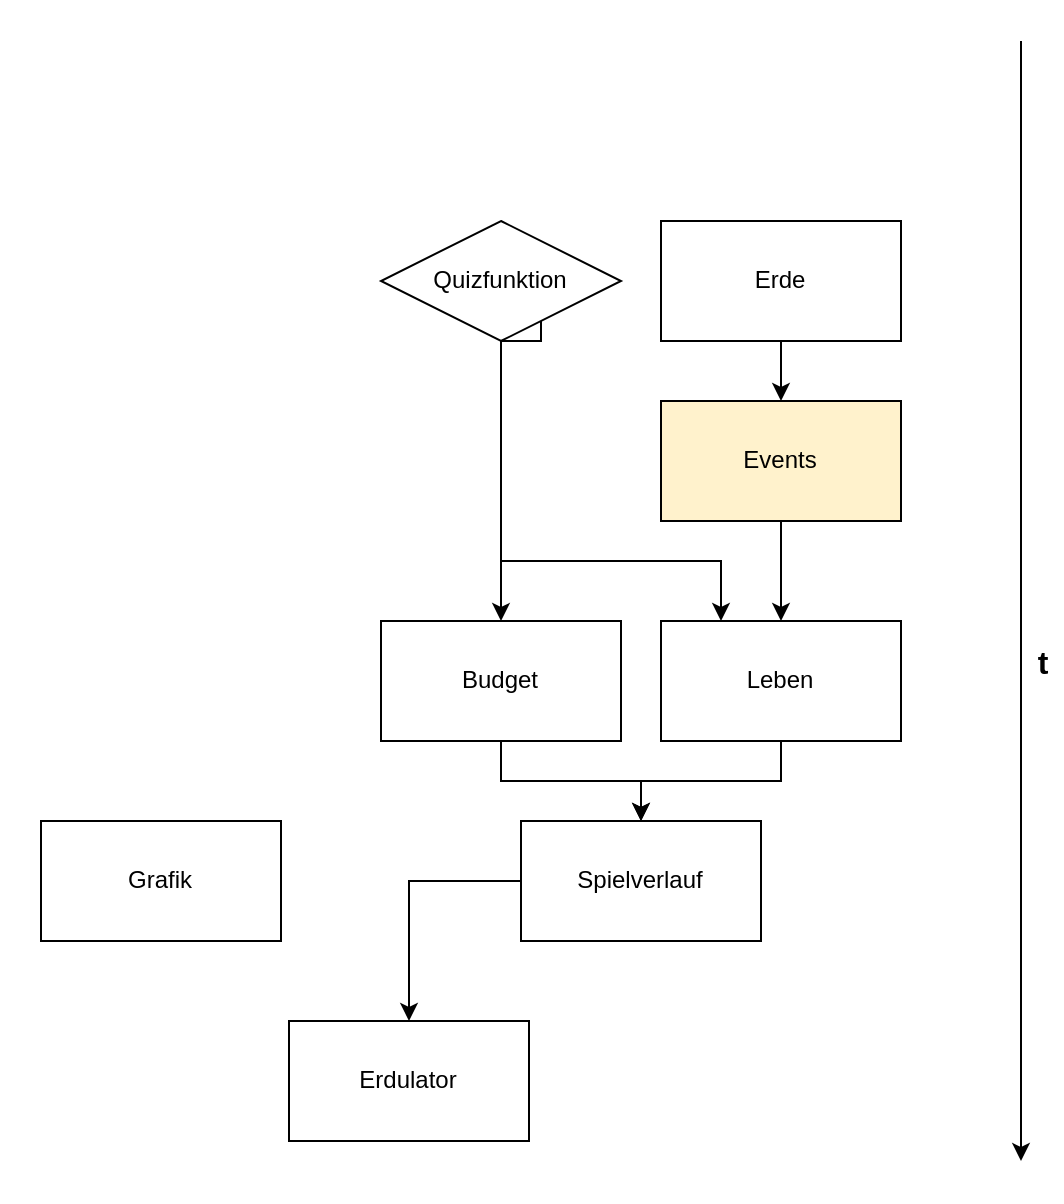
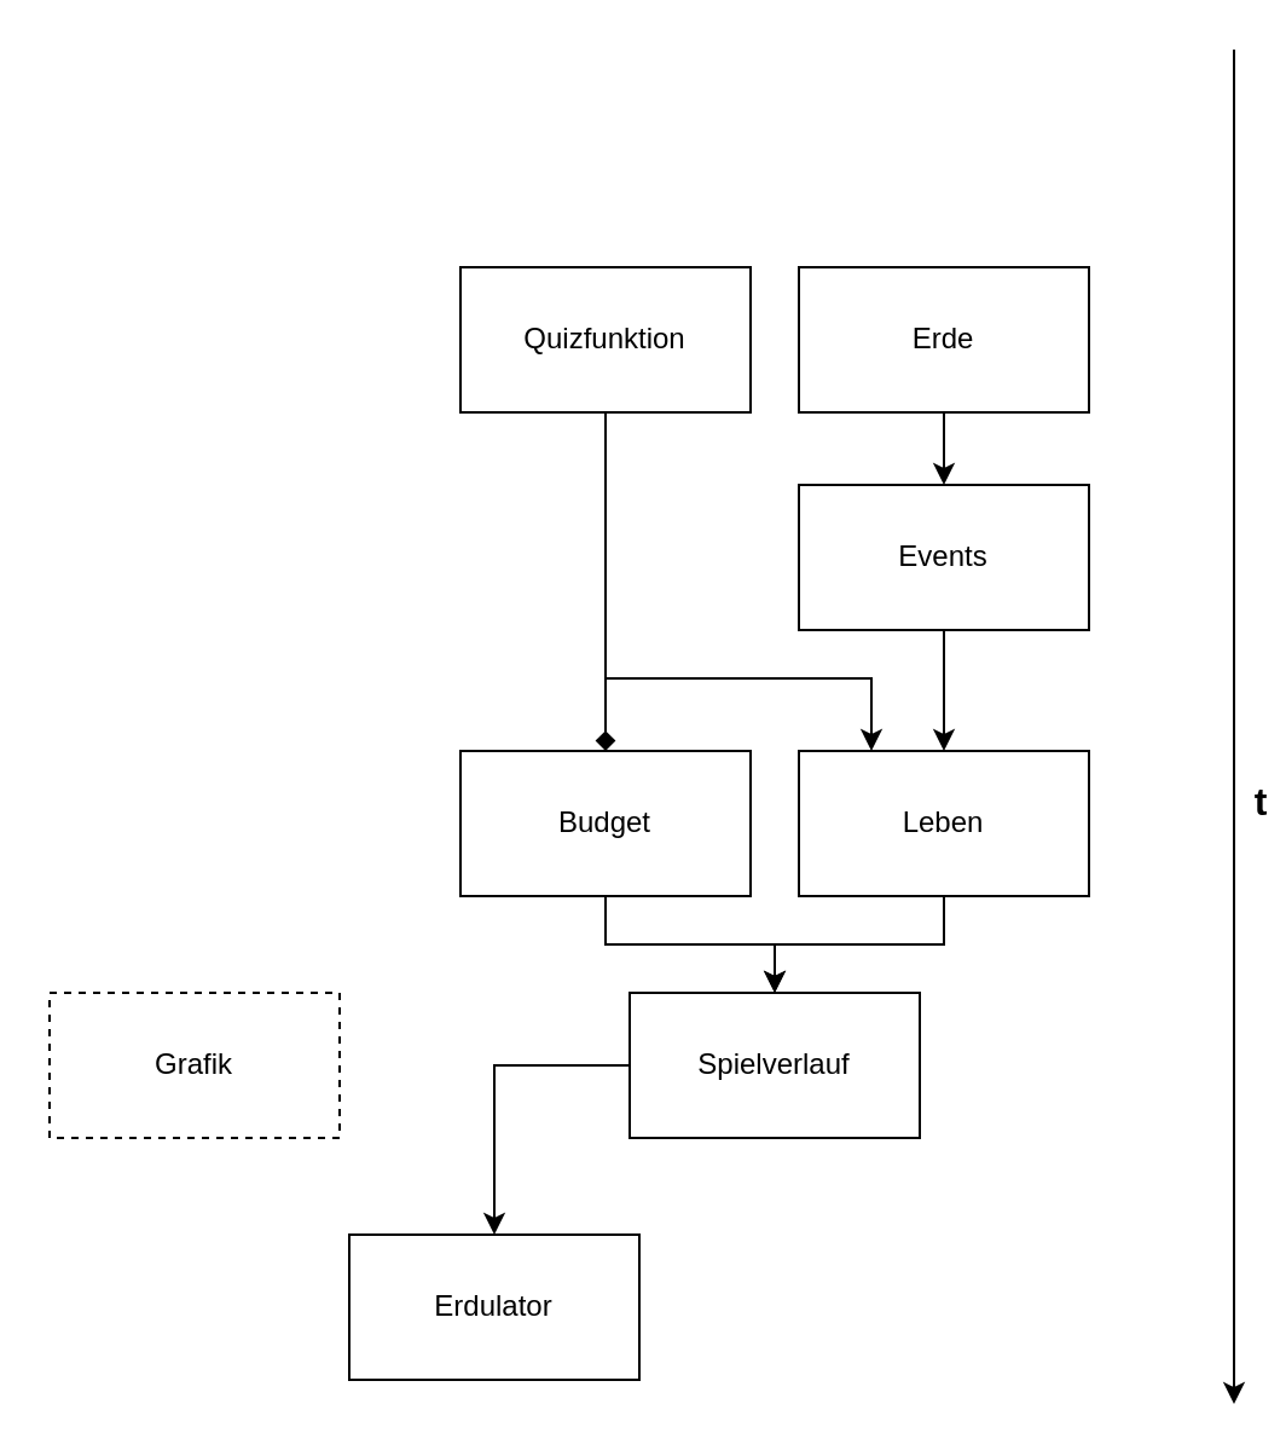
  <mxCell id="0" />
  <mxCell id="1" parent="0" />
  <mxCell id="2" value="" style="edgeStyle=orthogonalEdgeStyle;rounded=0;orthogonalLoop=1;jettySize=auto;html=1;" edge="1" parent="1" source="3" target="7"><mxGeometry relative="1" as="geometry" /></mxCell>
  <mxCell id="3" value="Erde" style="rounded=0;whiteSpace=wrap;html=1;" vertex="1" parent="1"><mxGeometry x="330" y="110" width="120" height="60" as="geometry" /></mxCell>
  <mxCell id="4" value="" style="endArrow=classic;html=1;rounded=0;" edge="1" parent="1"><mxGeometry width="50" height="50" relative="1" as="geometry"><mxPoint x="510" y="20" as="sourcePoint" /><mxPoint x="510" y="580" as="targetPoint" /></mxGeometry></mxCell>
  <mxCell id="5" value="t" style="edgeLabel;html=1;align=center;verticalAlign=middle;resizable=0;points=[];fontSize=16;fontStyle=1" vertex="1" connectable="0" parent="4"><mxGeometry x="0.107" y="-2" relative="1" as="geometry"><mxPoint x="12" as="offset" /></mxGeometry></mxCell>
  <mxCell id="6" value="" style="edgeStyle=orthogonalEdgeStyle;rounded=0;orthogonalLoop=1;jettySize=auto;html=1;" edge="1" parent="1" source="7" target="11"><mxGeometry relative="1" as="geometry" /></mxCell>
- <mxCell id="7" value="Events" style="rounded=0;whiteSpace=wrap;html=1;fillColor=#fff2cc;" vertex="1" parent="1"><mxGeometry x="330" y="200" width="120" height="60" as="geometry" /></mxCell>
+ <mxCell id="7" value="Events" style="rounded=0;whiteSpace=wrap;html=1;" vertex="1" parent="1"><mxGeometry x="330" y="200" width="120" height="60" as="geometry" /></mxCell>
  <mxCell id="8" value="" style="edgeStyle=orthogonalEdgeStyle;rounded=0;orthogonalLoop=1;jettySize=auto;html=1;" edge="1" parent="1" source="9" target="16"><mxGeometry relative="1" as="geometry" /></mxCell>
  <mxCell id="9" value="Budget" style="rounded=0;whiteSpace=wrap;html=1;" vertex="1" parent="1"><mxGeometry x="190" y="310" width="120" height="60" as="geometry" /></mxCell>
  <mxCell id="10" value="" style="edgeStyle=orthogonalEdgeStyle;rounded=0;orthogonalLoop=1;jettySize=auto;html=1;" edge="1" parent="1" source="11" target="16"><mxGeometry relative="1" as="geometry" /></mxCell>
  <mxCell id="11" value="Leben" style="rounded=0;whiteSpace=wrap;html=1;" vertex="1" parent="1"><mxGeometry x="330" y="310" width="120" height="60" as="geometry" /></mxCell>
- <mxCell id="12" style="edgeStyle=orthogonalEdgeStyle;rounded=0;orthogonalLoop=1;jettySize=auto;html=1;" edge="1" parent="1" source="14" target="9"><mxGeometry relative="1" as="geometry"><Array as="points"><mxPoint x="250" y="290" /><mxPoint x="250" y="290" /></Array></mxGeometry></mxCell>
+ <mxCell id="12" style="edgeStyle=orthogonalEdgeStyle;rounded=0;orthogonalLoop=1;jettySize=auto;html=1;endArrow=diamond;" edge="1" parent="1" source="14" target="9"><mxGeometry relative="1" as="geometry"><Array as="points"><mxPoint x="250" y="290" /><mxPoint x="250" y="290" /></Array></mxGeometry></mxCell>
  <mxCell id="13" style="edgeStyle=orthogonalEdgeStyle;rounded=0;orthogonalLoop=1;jettySize=auto;html=1;exitX=0.75;exitY=1;exitDx=0;exitDy=0;entryX=0.25;entryY=0;entryDx=0;entryDy=0;" edge="1" parent="1" source="14" target="11"><mxGeometry relative="1" as="geometry"><Array as="points"><mxPoint x="250" y="170" /><mxPoint x="250" y="280" /><mxPoint x="360" y="280" /></Array></mxGeometry></mxCell>
- <mxCell id="14" value="Quizfunktion" style="rhombus;whiteSpace=wrap;html=1;" vertex="1" parent="1"><mxGeometry x="190" y="110" width="120" height="60" as="geometry" /></mxCell>
+ <mxCell id="14" value="Quizfunktion" style="rounded=0;whiteSpace=wrap;html=1;" vertex="1" parent="1"><mxGeometry x="190" y="110" width="120" height="60" as="geometry" /></mxCell>
  <mxCell id="15" style="edgeStyle=orthogonalEdgeStyle;rounded=0;orthogonalLoop=1;jettySize=auto;html=1;exitX=0;exitY=0.5;exitDx=0;exitDy=0;" edge="1" parent="1" source="16" target="17"><mxGeometry relative="1" as="geometry" /></mxCell>
  <mxCell id="16" value="Spielverlauf" style="rounded=0;whiteSpace=wrap;html=1;" vertex="1" parent="1"><mxGeometry x="260" y="410" width="120" height="60" as="geometry" /></mxCell>
  <mxCell id="17" value="Erdulator" style="rounded=0;whiteSpace=wrap;html=1;" vertex="1" parent="1"><mxGeometry x="144" y="510" width="120" height="60" as="geometry" /></mxCell>
- <mxCell id="18" value="Grafik" style="rounded=0;whiteSpace=wrap;html=1;" vertex="1" parent="1"><mxGeometry x="20" y="410" width="120" height="60" as="geometry" /></mxCell>
+ <mxCell id="18" value="Grafik" style="rounded=0;whiteSpace=wrap;html=1;dashed=1;" vertex="1" parent="1"><mxGeometry x="20" y="410" width="120" height="60" as="geometry" /></mxCell>
